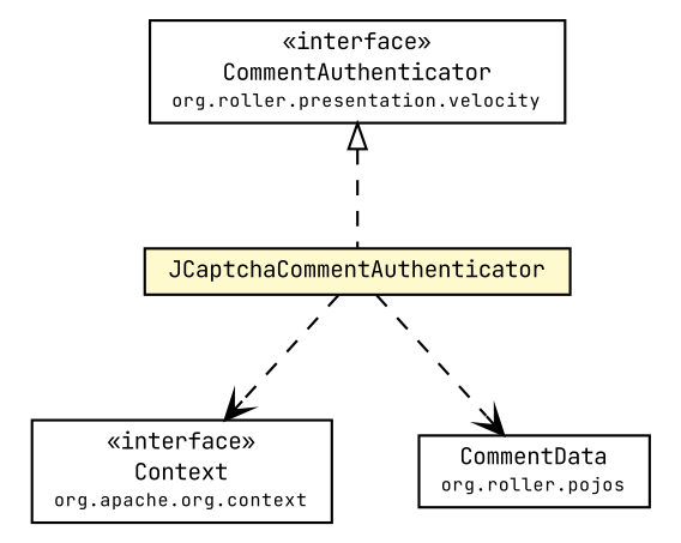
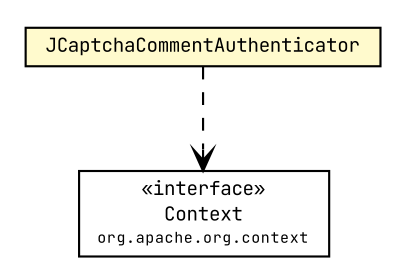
  digraph {
    fontname="JetBrains Mono"
    node [fontcolor=black fontname="JetBrains Mono" fontsize=9.0 shape=plaintext]
    edge [arrowhead=open color=black fontcolor=black fontname="JetBrains Mono" fontsize=10.0 headport=p labelfontname=arial labelfontsize=10 style=dashed tailport=p]
    n1 [label=<<table border="0" cellborder="1" cellspacing="0" cellpadding="2" port="p" bgcolor="lemonChiffon" href="./JCaptchaCommentAuthenticator.html"> 		<tr><td><table border="0" cellspacing="0" cellpadding="1"> 			<tr><td> JCaptchaCommentAuthenticator </td></tr> 		</table></td></tr> 		</table>>]
    n2 [label=<<table border="0" cellborder="1" cellspacing="0" cellpadding="2" port="p" href="http://java.sun.com/j2se/1.4.2/docs/api/org/apache/velocity/context/Context.html"> 		<tr><td><table border="0" cellspacing="0" cellpadding="1"> 			<tr><td> &laquo;interface&raquo; </td></tr> 			<tr><td> Context </td></tr> 			<tr><td><font point-size="7.0"> org.apache.org.context </font></td></tr> 		</table></td></tr> 		</table>>]
-   n3 [label=<<table border="0" cellborder="1" cellspacing="0" cellpadding="2" port="p" href="http://java.sun.com/j2se/1.4.2/docs/api/org/roller/pojos/CommentData.html"> 		<tr><td><table border="0" cellspacing="0" cellpadding="1"> 			<tr><td> CommentData </td></tr> 			<tr><td><font point-size="7.0"> org.roller.pojos </font></td></tr> 		</table></td></tr> 		</table>>]
-   n4 [label=<<table border="0" cellborder="1" cellspacing="0" cellpadding="2" port="p" href="http://java.sun.com/j2se/1.4.2/docs/api/org/roller/presentation/velocity/CommentAuthenticator.html"> 		<tr><td><table border="0" cellspacing="0" cellpadding="1"> 			<tr><td> &laquo;interface&raquo; </td></tr> 			<tr><td> CommentAuthenticator </td></tr> 			<tr><td><font point-size="7.0"> org.roller.presentation.velocity </font></td></tr> 		</table></td></tr> 		</table>>]
    n1 -> n2
-   n1 -> n3
-   n4 -> n1 [arrowtail=empty dir=back fontsize=10 arrowhead="" color="" fontcolor=""]
  }
